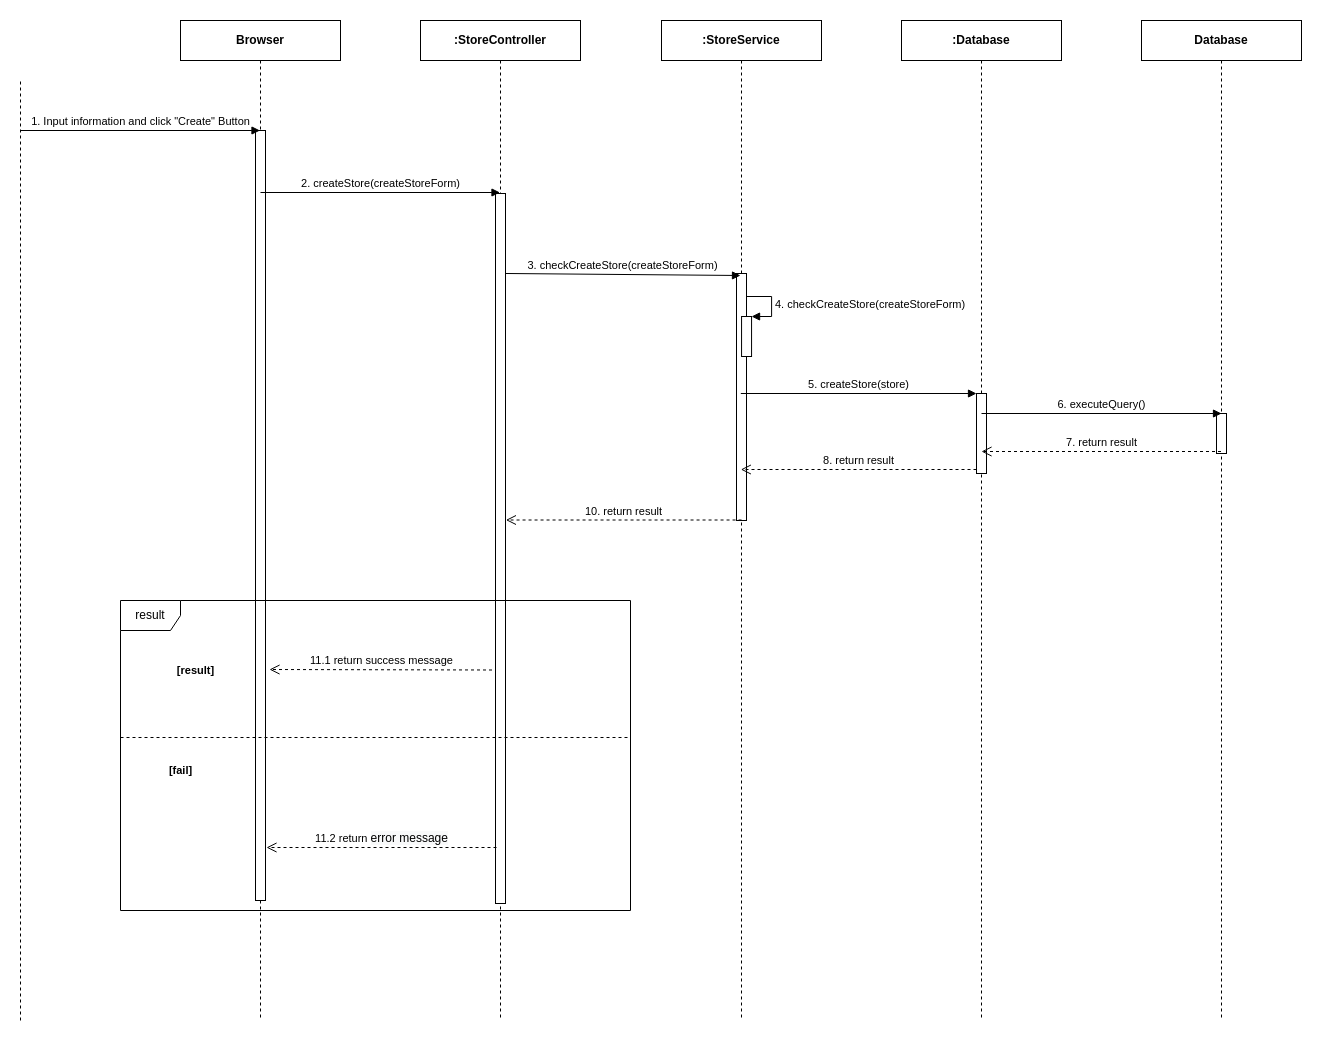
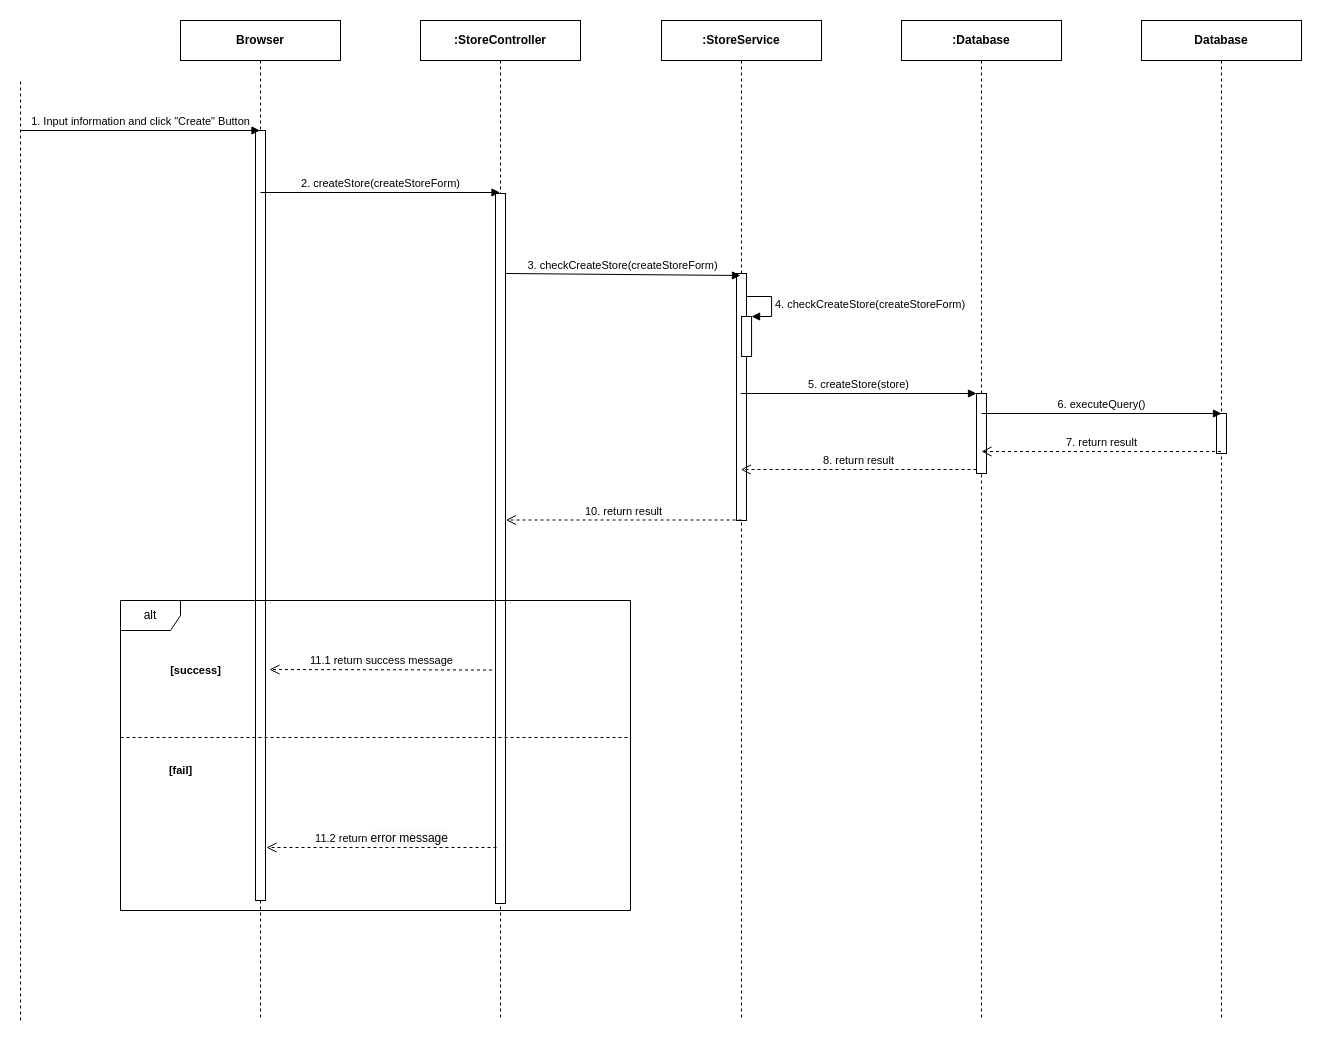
  <mxCell id="0" />
  <mxCell id="1" parent="0" />
  <mxCell id="2" value="&lt;b&gt;Browser&lt;/b&gt;" style="shape=umlLifeline;perimeter=lifelinePerimeter;whiteSpace=wrap;html=1;container=1;collapsible=0;recursiveResize=0;outlineConnect=0;" parent="1" vertex="1"><mxGeometry x="180" y="20" width="160" height="1000" as="geometry" /></mxCell>
  <mxCell id="3" value="" style="html=1;points=[];perimeter=orthogonalPerimeter;" parent="2" vertex="1"><mxGeometry x="75" y="110" width="10" height="770" as="geometry" /></mxCell>
  <mxCell id="4" value="&lt;b&gt;:Database&lt;/b&gt;" style="shape=umlLifeline;perimeter=lifelinePerimeter;whiteSpace=wrap;html=1;container=1;collapsible=0;recursiveResize=0;outlineConnect=0;" parent="1" vertex="1"><mxGeometry x="901" y="20" width="160" height="1000" as="geometry" /></mxCell>
  <mxCell id="5" value="&lt;b&gt;:StoreService&lt;/b&gt;" style="shape=umlLifeline;perimeter=lifelinePerimeter;whiteSpace=wrap;html=1;container=1;collapsible=0;recursiveResize=0;outlineConnect=0;" parent="1" vertex="1"><mxGeometry x="661" y="20" width="160" height="1000" as="geometry" /></mxCell>
  <mxCell id="6" value="" style="html=1;points=[];perimeter=orthogonalPerimeter;" parent="5" vertex="1"><mxGeometry x="75" y="253" width="10" height="247" as="geometry" /></mxCell>
  <mxCell id="7" value="&lt;b&gt;:StoreController&lt;/b&gt;" style="shape=umlLifeline;perimeter=lifelinePerimeter;whiteSpace=wrap;html=1;container=1;collapsible=0;recursiveResize=0;outlineConnect=0;" parent="1" vertex="1"><mxGeometry x="420" y="20" width="160" height="1000" as="geometry" /></mxCell>
  <mxCell id="8" value="" style="html=1;points=[];perimeter=orthogonalPerimeter;" parent="7" vertex="1"><mxGeometry x="75" y="173" width="10" height="710" as="geometry" /></mxCell>
  <mxCell id="9" value="1. Input information and click &quot;Create&quot; Button" style="html=1;verticalAlign=bottom;endArrow=block;" parent="1" target="2" edge="1"><mxGeometry width="80" relative="1" as="geometry"><mxPoint x="20" y="130" as="sourcePoint" /><mxPoint x="100" y="130" as="targetPoint" /></mxGeometry></mxCell>
  <mxCell id="10" value="2. createStore(createStoreForm)" style="html=1;verticalAlign=bottom;endArrow=block;" parent="1" edge="1"><mxGeometry width="80" relative="1" as="geometry"><mxPoint x="260" y="192" as="sourcePoint" /><mxPoint x="499.5" y="192" as="targetPoint" /></mxGeometry></mxCell>
  <mxCell id="11" value="3. checkCreateStore(createStoreForm)" style="html=1;verticalAlign=bottom;endArrow=block;" parent="1" edge="1"><mxGeometry relative="1" as="geometry"><mxPoint x="505.06" y="273" as="sourcePoint" /><mxPoint x="740" y="275" as="targetPoint" /></mxGeometry></mxCell>
  <mxCell id="12" value="" style="html=1;points=[];perimeter=orthogonalPerimeter;" parent="1" vertex="1"><mxGeometry x="741.06" y="316" width="10" height="40" as="geometry" /></mxCell>
  <mxCell id="13" value="&lt;span style=&quot;text-align: center&quot;&gt;4. checkCreateStore(createStoreForm)&lt;/span&gt;" style="edgeStyle=orthogonalEdgeStyle;html=1;align=left;spacingLeft=2;endArrow=block;rounded=0;entryX=1;entryY=0;" parent="1" target="12" edge="1"><mxGeometry relative="1" as="geometry"><mxPoint x="746.06" y="296" as="sourcePoint" /><Array as="points"><mxPoint x="771.06" y="296" /></Array></mxGeometry></mxCell>
  <mxCell id="14" value="" style="html=1;points=[];perimeter=orthogonalPerimeter;" parent="1" vertex="1"><mxGeometry x="976" y="393" width="10" height="80" as="geometry" /></mxCell>
  <mxCell id="15" value="5. createStore(store)" style="html=1;verticalAlign=bottom;endArrow=block;entryX=0;entryY=0;" parent="1" target="14" edge="1"><mxGeometry relative="1" as="geometry"><mxPoint x="740.324" y="393" as="sourcePoint" /></mxGeometry></mxCell>
  <mxCell id="16" value="8. return result" style="html=1;verticalAlign=bottom;endArrow=open;dashed=1;endSize=8;exitX=0;exitY=0.95;" parent="1" source="14" edge="1"><mxGeometry relative="1" as="geometry"><mxPoint x="740.324" y="469" as="targetPoint" /></mxGeometry></mxCell>
  <mxCell id="17" value="&lt;b&gt;Database&lt;/b&gt;" style="shape=umlLifeline;perimeter=lifelinePerimeter;whiteSpace=wrap;html=1;container=1;collapsible=0;recursiveResize=0;outlineConnect=0;" parent="1" vertex="1"><mxGeometry x="1141" y="20" width="160" height="1000" as="geometry" /></mxCell>
  <mxCell id="18" value="" style="html=1;points=[];perimeter=orthogonalPerimeter;" parent="17" vertex="1"><mxGeometry x="75" y="393" width="10" height="40" as="geometry" /></mxCell>
  <mxCell id="19" value="6. executeQuery()" style="html=1;verticalAlign=bottom;endArrow=block;" parent="1" edge="1"><mxGeometry relative="1" as="geometry"><mxPoint x="981" y="413" as="sourcePoint" /><mxPoint x="1221" y="413" as="targetPoint" /></mxGeometry></mxCell>
  <mxCell id="20" value="7. return result" style="html=1;verticalAlign=bottom;endArrow=open;dashed=1;endSize=8;" parent="1" edge="1"><mxGeometry relative="1" as="geometry"><mxPoint x="981" y="451" as="targetPoint" /><mxPoint x="1220.5" y="451" as="sourcePoint" /></mxGeometry></mxCell>
- <mxCell id="21" value="result" style="shape=umlFrame;whiteSpace=wrap;html=1;" parent="1" vertex="1"><mxGeometry x="120" y="600" width="510" height="310" as="geometry" /></mxCell>
+ <mxCell id="21" value="alt" style="shape=umlFrame;whiteSpace=wrap;html=1;" parent="1" vertex="1"><mxGeometry x="120" y="600" width="510" height="310" as="geometry" /></mxCell>
  <mxCell id="22" value="11.1 return success message" style="html=1;verticalAlign=bottom;endArrow=open;dashed=1;endSize=8;" parent="1" edge="1"><mxGeometry relative="1" as="geometry"><mxPoint x="269" y="669" as="targetPoint" /><mxPoint x="491.5" y="669.5" as="sourcePoint" /></mxGeometry></mxCell>
- <mxCell id="23" value="&lt;span style=&quot;font-size: 11px ; background-color: rgb(255 , 255 , 255)&quot;&gt;&lt;b&gt;[result]&lt;/b&gt;&lt;/span&gt;" style="text;html=1;align=center;verticalAlign=middle;resizable=0;points=[];autosize=1;" parent="1" vertex="1"><mxGeometry x="160" y="660" width="70" height="20" as="geometry" /></mxCell>
+ <mxCell id="23" value="&lt;span style=&quot;font-size: 11px ; background-color: rgb(255 , 255 , 255)&quot;&gt;&lt;b&gt;[success]&lt;/b&gt;&lt;/span&gt;" style="text;html=1;align=center;verticalAlign=middle;resizable=0;points=[];autosize=1;" parent="1" vertex="1"><mxGeometry x="160" y="660" width="70" height="20" as="geometry" /></mxCell>
  <mxCell id="24" value="&lt;span style=&quot;font-size: 11px ; background-color: rgb(255 , 255 , 255)&quot;&gt;&lt;b&gt;[fail]&lt;/b&gt;&lt;/span&gt;" style="text;html=1;align=center;verticalAlign=middle;resizable=0;points=[];autosize=1;" parent="1" vertex="1"><mxGeometry x="160" y="760" width="40" height="20" as="geometry" /></mxCell>
  <mxCell id="25" value="11.2 return&amp;nbsp;&lt;span style=&quot;font-size: 12px ; background-color: rgb(248 , 249 , 250)&quot;&gt;error message&lt;/span&gt;" style="html=1;verticalAlign=bottom;endArrow=open;dashed=1;endSize=8;" parent="1" edge="1"><mxGeometry relative="1" as="geometry"><mxPoint x="496" y="847" as="sourcePoint" /><mxPoint x="266" y="847" as="targetPoint" /></mxGeometry></mxCell>
  <mxCell id="26" value="" style="endArrow=none;dashed=1;html=1;" parent="1" edge="1"><mxGeometry width="50" height="50" relative="1" as="geometry"><mxPoint x="120" y="737" as="sourcePoint" /><mxPoint x="630" y="737" as="targetPoint" /></mxGeometry></mxCell>
  <mxCell id="27" value="10. return result" style="html=1;verticalAlign=bottom;endArrow=open;dashed=1;endSize=8;exitX=0;exitY=0.95;" parent="1" edge="1"><mxGeometry relative="1" as="geometry"><mxPoint x="505.384" y="519.5" as="targetPoint" /><mxPoint x="741.06" y="519.5" as="sourcePoint" /></mxGeometry></mxCell>
  <mxCell id="28" value="" style="endArrow=none;dashed=1;html=1;" edge="1" parent="1"><mxGeometry width="50" height="50" relative="1" as="geometry"><mxPoint x="20" y="1020" as="sourcePoint" /><mxPoint x="20" y="80" as="targetPoint" /></mxGeometry></mxCell>
